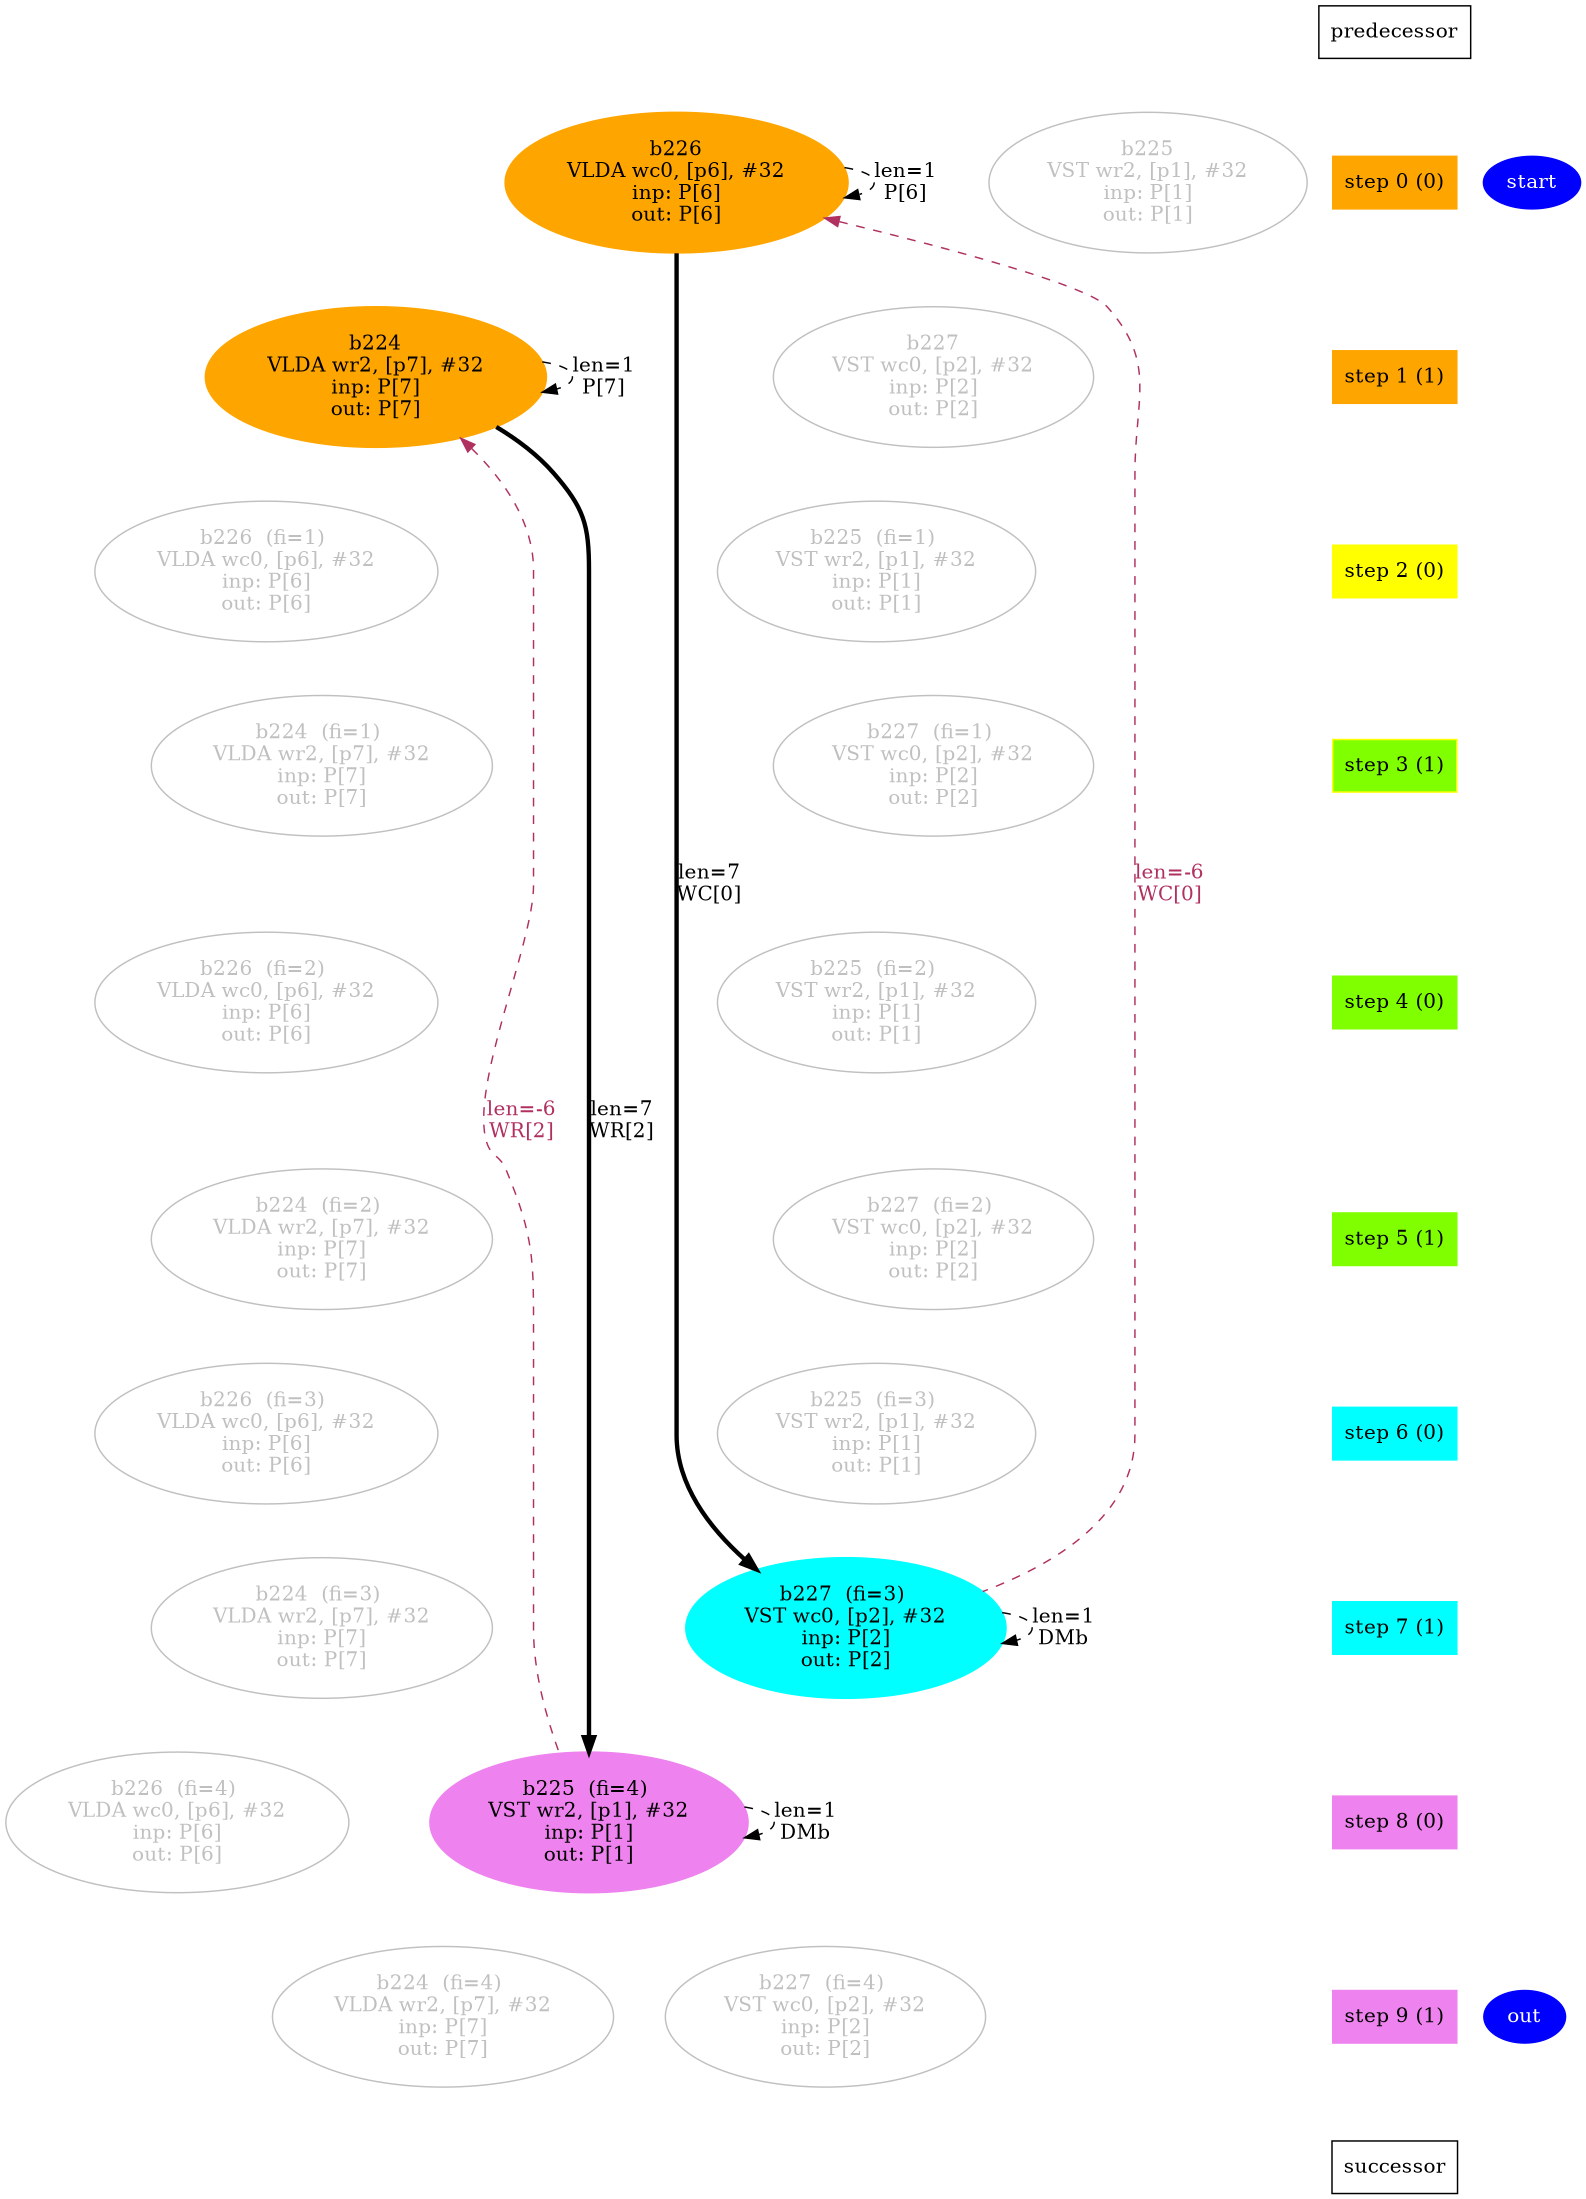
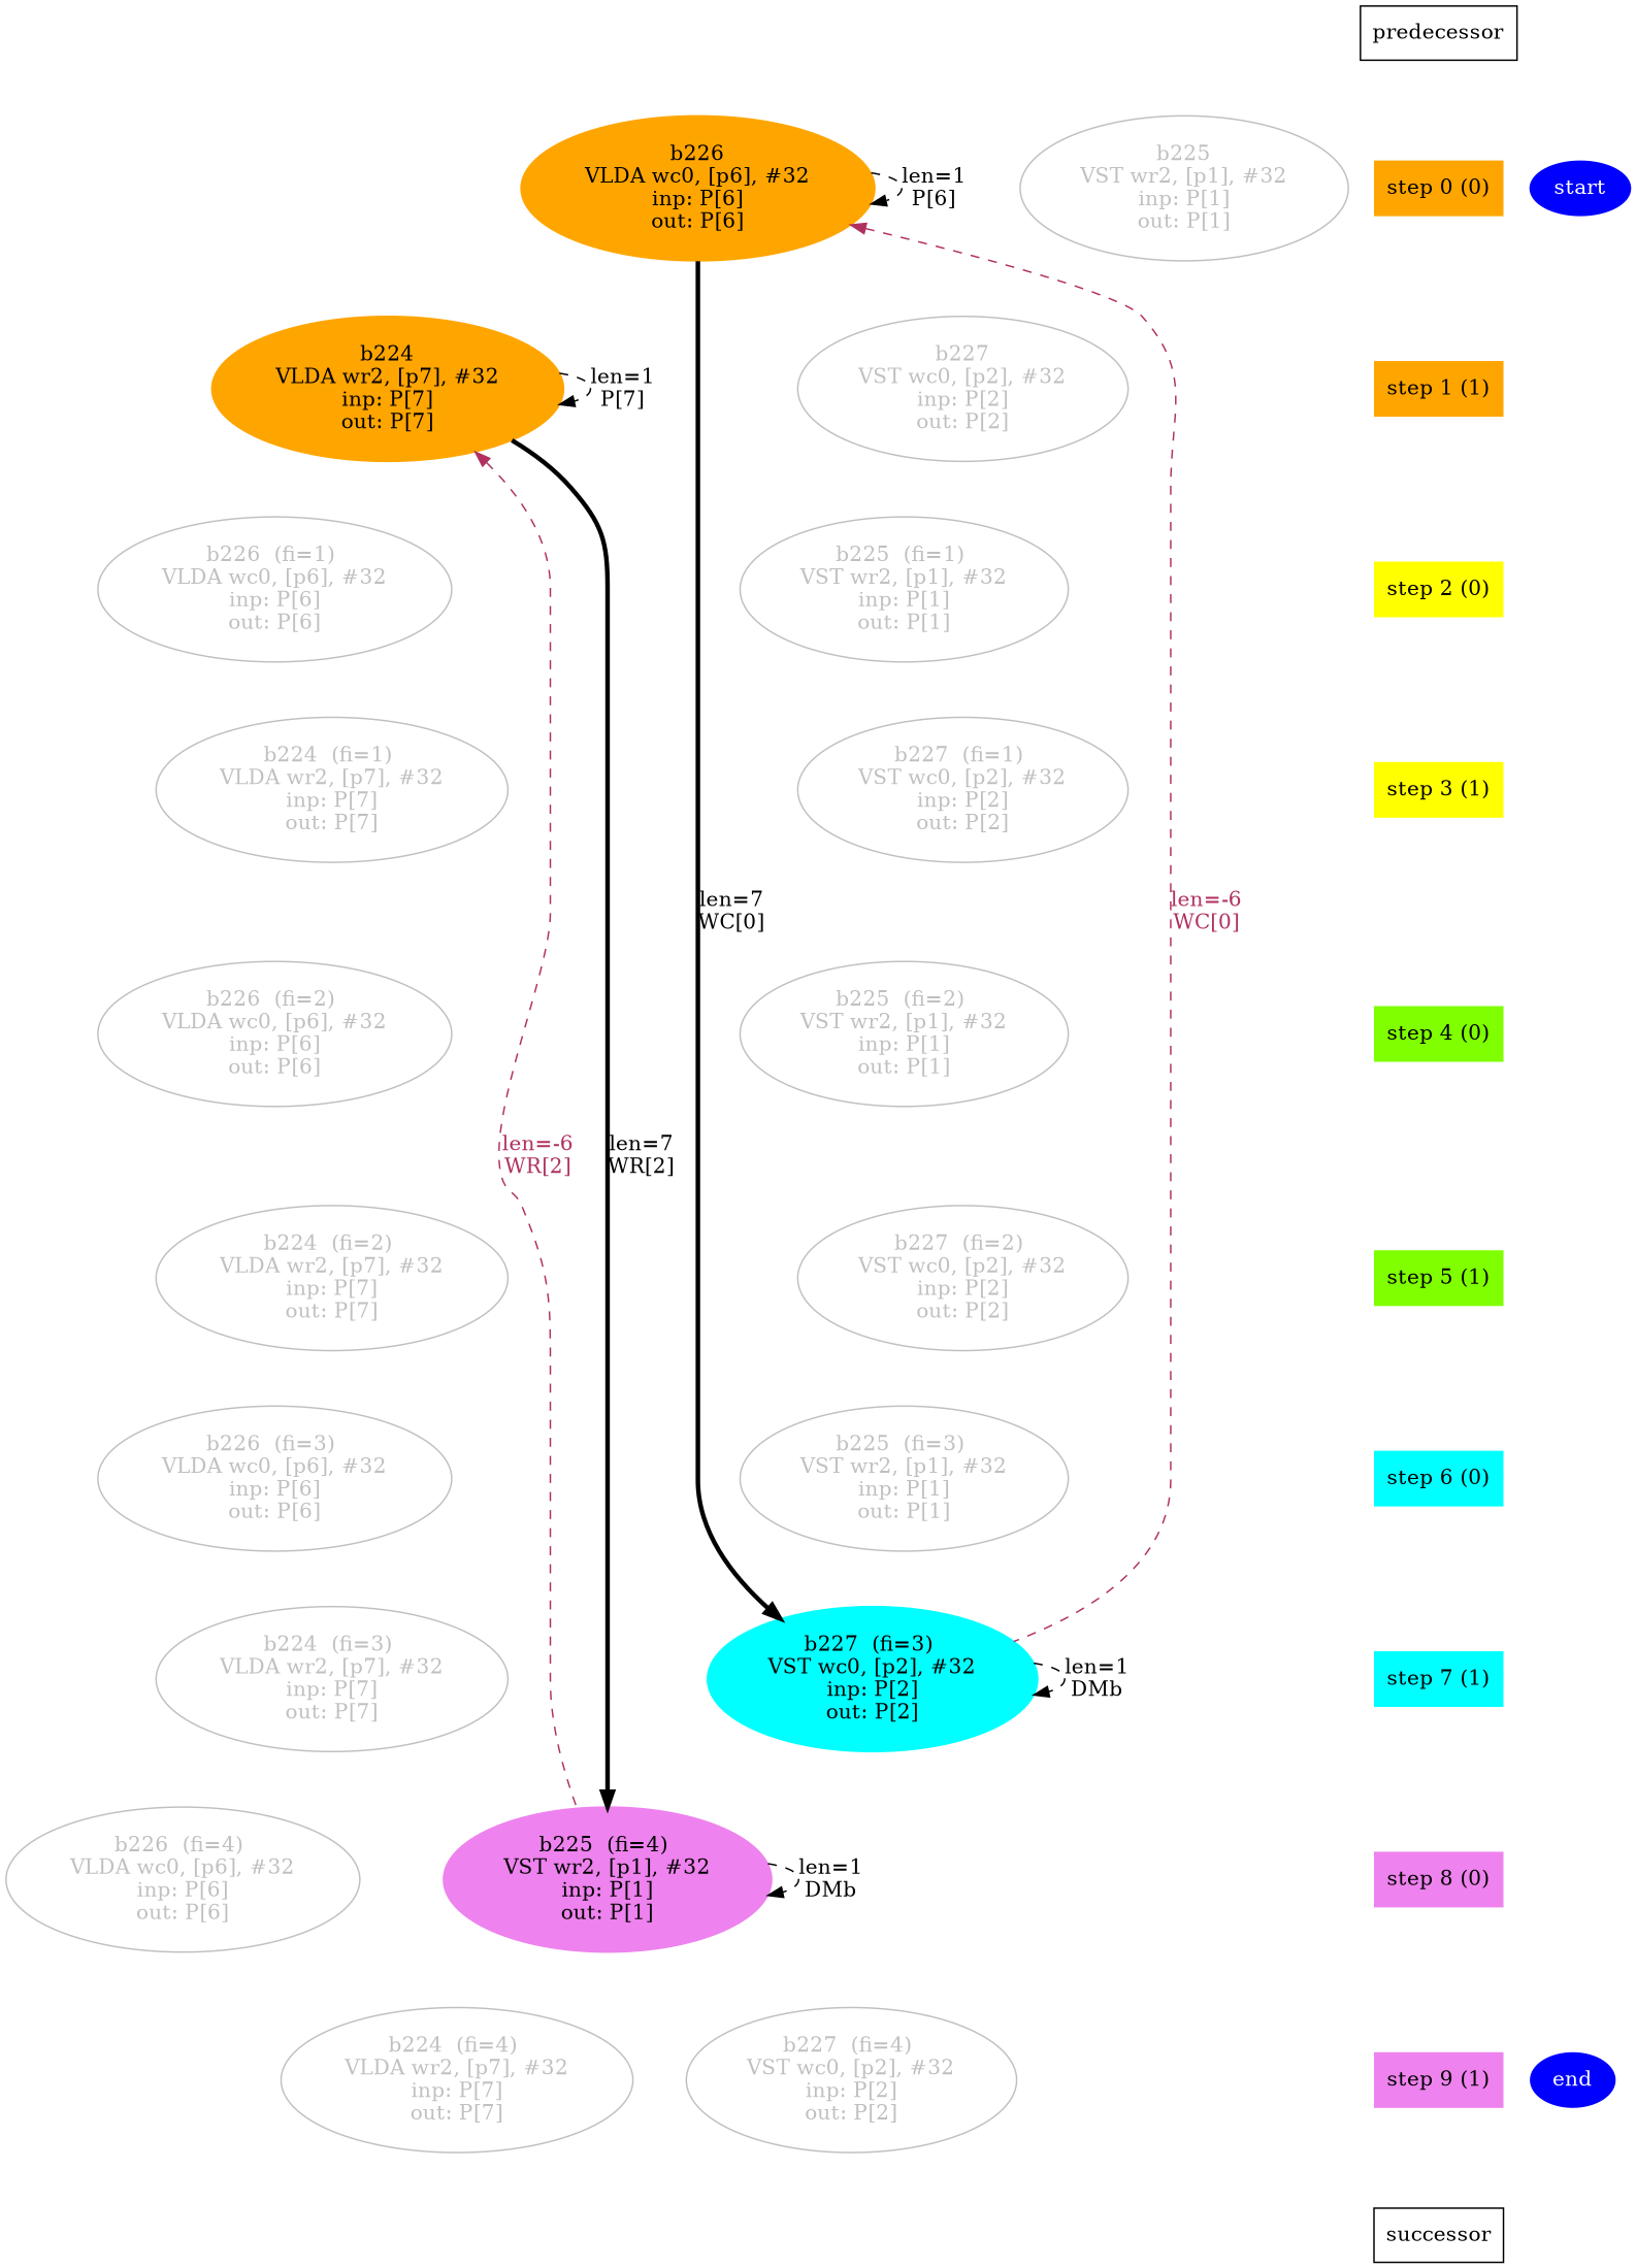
  digraph {
    node [color=grey fontcolor=grey style=filled]
    edge [style=invis weight=100]
    n1 [color=orange fontcolor=black label="b224\nVLDA wr2, [p7], #32\ninp: P[7]\nout: P[7]"]
    n2 [color=orange fontcolor=black label="step 1 (1)" shape=box]
    n3 [color=violet fontcolor=black label="b225  (fi=4) \nVST wr2, [p1], #32\ninp: P[1]\nout: P[1]"]
    n4 [color=violet fontcolor=black label="step 8 (0)" shape=box]
    n5 [color=orange fontcolor=black label="b226\nVLDA wc0, [p6], #32\ninp: P[6]\nout: P[6]"]
    n6 [color=orange fontcolor=black label="step 0 (0)" shape=box]
    n7 [color=cyan fontcolor=black label="b227  (fi=3) \nVST wc0, [p2], #32\ninp: P[2]\nout: P[2]"]
    n8 [color=cyan fontcolor=black label="step 7 (1)" shape=box]
    n9 [color=blue fontcolor=white label=start]
-   n10 [color=blue fontcolor=white label=out]
+   n10 [color=blue fontcolor=white label=end]
    n11 [color=violet fontcolor=black label="step 9 (1)" shape=box]
    n12 [label="b224  (fi=1) \nVLDA wr2, [p7], #32\ninp: P[7]\nout: P[7]" style=empty]
-   n13 [color=yellow fontcolor=black label="step 3 (1)" shape=box fillcolor=chartreuse]
+   n13 [color=yellow fontcolor=black label="step 3 (1)" shape=box]
    n14 [label="b224  (fi=2) \nVLDA wr2, [p7], #32\ninp: P[7]\nout: P[7]" style=empty]
    n15 [color=chartreuse fontcolor=black label="step 5 (1)" shape=box]
    n16 [label="b224  (fi=3) \nVLDA wr2, [p7], #32\ninp: P[7]\nout: P[7]" style=empty]
    n17 [label="b224  (fi=4) \nVLDA wr2, [p7], #32\ninp: P[7]\nout: P[7]" style=empty]
    n18 [label="b225\nVST wr2, [p1], #32\ninp: P[1]\nout: P[1]" style=empty]
    n19 [label="b225  (fi=1) \nVST wr2, [p1], #32\ninp: P[1]\nout: P[1]" style=empty]
    n20 [color=yellow fontcolor=black label="step 2 (0)" shape=box]
    n21 [label="b225  (fi=2) \nVST wr2, [p1], #32\ninp: P[1]\nout: P[1]" style=empty]
    n22 [color=chartreuse fontcolor=black label="step 4 (0)" shape=box]
    n23 [label="b225  (fi=3) \nVST wr2, [p1], #32\ninp: P[1]\nout: P[1]" style=empty]
    n24 [color=cyan fontcolor=black label="step 6 (0)" shape=box]
    n25 [label="b226  (fi=1) \nVLDA wc0, [p6], #32\ninp: P[6]\nout: P[6]" style=empty]
    n26 [label="b226  (fi=2) \nVLDA wc0, [p6], #32\ninp: P[6]\nout: P[6]" style=empty]
    n27 [label="b226  (fi=3) \nVLDA wc0, [p6], #32\ninp: P[6]\nout: P[6]" style=empty]
    n28 [label="b226  (fi=4) \nVLDA wc0, [p6], #32\ninp: P[6]\nout: P[6]" style=empty]
    n29 [label="b227\nVST wc0, [p2], #32\ninp: P[2]\nout: P[2]" style=empty]
    n30 [label="b227  (fi=1) \nVST wc0, [p2], #32\ninp: P[2]\nout: P[2]" style=empty]
    n31 [label="b227  (fi=2) \nVST wc0, [p2], #32\ninp: P[2]\nout: P[2]" style=empty]
    n32 [label="b227  (fi=4) \nVST wc0, [p2], #32\ninp: P[2]\nout: P[2]" style=empty]
    n33 [label=successor shape=box color="" fontcolor="" style=""]
    n34 [label=predecessor shape=box color="" fontcolor="" style=""]
    subgraph sub_1 {
      rank=same
      n1
      n2
    }
    subgraph sub_2 {
      rank=same
      n3
      n4
    }
    subgraph sub_3 {
      rank=same
      n5
      n6
    }
    subgraph sub_4 {
      rank=same
      n7
      n8
    }
    subgraph sub_5 {
      rank=same
      n6
      n9
    }
    subgraph sub_6 {
      rank=same
      n10
      n11
    }
    subgraph sub_7 {
      rank=same
      n12
      n13
    }
    subgraph sub_8 {
      rank=same
      n14
      n15
    }
    subgraph sub_9 {
      rank=same
      n8
      n16
    }
    subgraph sub_10 {
      rank=same
      n11
      n17
    }
    subgraph sub_11 {
      rank=same
      n6
      n18
    }
    subgraph sub_12 {
      rank=same
      n19
      n20
    }
    subgraph sub_13 {
      rank=same
      n21
      n22
    }
    subgraph sub_14 {
      rank=same
      n23
      n24
    }
    subgraph sub_15 {
      rank=same
      n20
      n25
    }
    subgraph sub_16 {
      rank=same
      n22
      n26
    }
    subgraph sub_17 {
      rank=same
      n24
      n27
    }
    subgraph sub_18 {
      rank=same
      n4
      n28
    }
    subgraph sub_19 {
      rank=same
      n2
      n29
    }
    subgraph sub_20 {
      rank=same
      n13
      n30
    }
    subgraph sub_21 {
      rank=same
      n15
      n31
    }
    subgraph sub_22 {
      rank=same
      n11
      n32
    }
    n1 -> n1 [color=black fontcolor=black label="len=1\nP[7]" style=dashed weight=""]
    n1 -> n3 [color=black fontcolor=black label="len=7\nWR[2]" penwidth=3 weight=1000 style=""]
    n1 -> n3 [color=maroon dir=back fontcolor=maroon label="len=-6\nWR[2]" style=dashed weight=""]
    n1 -> n12
    n1 -> n29 [weight=1000]
    n2 -> n20 [weight=9000]
    n3 -> n3 [color=black fontcolor=black label="len=1\nDMb" style=dashed weight=""]
    n4 -> n11 [weight=9000]
    n5 -> n5 [color=black fontcolor=black label="len=1\nP[6]" style=dashed weight=""]
    n5 -> n7 [color=black fontcolor=black label="len=7\nWC[0]" penwidth=3 weight=1000 style=""]
    n5 -> n7 [color=maroon dir=back fontcolor=maroon label="len=-6\nWC[0]" style=dashed weight=""]
    n5 -> n18 [weight=1000]
    n5 -> n25
    n6 -> n2 [weight=9000]
    n7 -> n7 [color=black fontcolor=black label="len=1\nDMb" style=dashed weight=""]
    n7 -> n32
    n8 -> n4 [weight=9000]
    n11 -> n33 [weight=9000]
    n12 -> n14
    n12 -> n30 [weight=1000]
    n13 -> n22 [weight=9000]
    n14 -> n16
    n14 -> n31 [weight=1000]
    n15 -> n24 [weight=9000]
    n16 -> n7 [weight=1000]
    n16 -> n17
    n17 -> n32 [weight=1000]
    n18 -> n19
    n19 -> n21
    n20 -> n13 [weight=9000]
    n21 -> n23
    n22 -> n15 [weight=9000]
    n23 -> n3
    n24 -> n8 [weight=9000]
    n25 -> n19 [weight=1000]
    n25 -> n26
    n26 -> n21 [weight=1000]
    n26 -> n27
    n27 -> n23 [weight=1000]
    n27 -> n28
    n28 -> n3 [weight=1000]
    n29 -> n30
    n30 -> n31
    n31 -> n7
    n34 -> n6 [weight=9000]
  }
